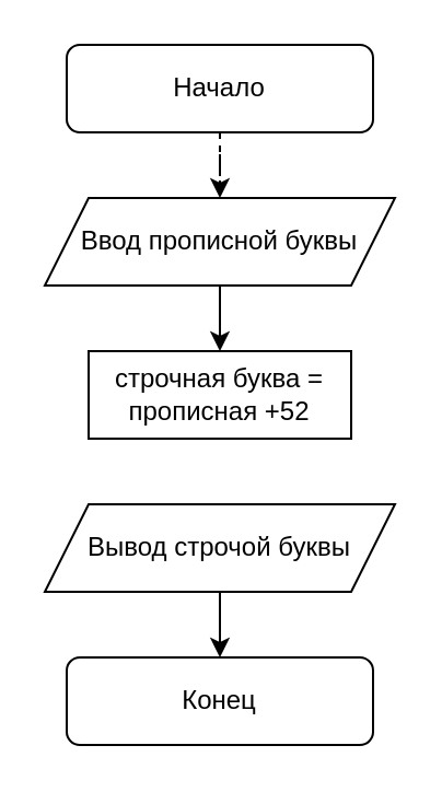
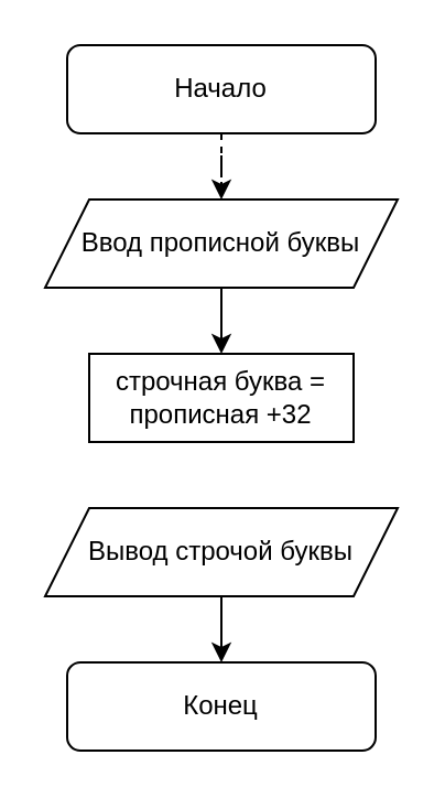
  <mxCell id="0" />
  <mxCell id="1" parent="0" />
  <mxCell id="2" value="" style="edgeStyle=orthogonalEdgeStyle;rounded=0;orthogonalLoop=1;jettySize=auto;html=1;entryX=0.5;entryY=0;entryDx=0;entryDy=0;dashed=1;" edge="1" parent="1" source="3" target="5"><mxGeometry relative="1" as="geometry"><mxPoint x="100" y="130" as="targetPoint" /></mxGeometry></mxCell>
  <mxCell id="3" value="Начало" style="rounded=1;whiteSpace=wrap;html=1;" vertex="1" parent="1"><mxGeometry x="30" y="20" width="140" height="40" as="geometry" /></mxCell>
  <mxCell id="4" value="" style="edgeStyle=orthogonalEdgeStyle;rounded=0;orthogonalLoop=1;jettySize=auto;html=1;" edge="1" parent="1" source="5" target="6"><mxGeometry relative="1" as="geometry" /></mxCell>
  <mxCell id="5" value="Ввод прописной буквы" style="shape=parallelogram;perimeter=parallelogramPerimeter;whiteSpace=wrap;html=1;fixedSize=1;" vertex="1" parent="1"><mxGeometry x="20" y="90" width="160" height="40" as="geometry" /></mxCell>
- <mxCell id="6" value="строчная буква = прописная +52" style="whiteSpace=wrap;html=1;" vertex="1" parent="1"><mxGeometry x="40" y="160" width="120" height="40" as="geometry" /></mxCell>
+ <mxCell id="6" value="строчная буква = прописная +32" style="whiteSpace=wrap;html=1;" vertex="1" parent="1"><mxGeometry x="40" y="160" width="120" height="40" as="geometry" /></mxCell>
  <mxCell id="7" value="" style="edgeStyle=orthogonalEdgeStyle;rounded=0;orthogonalLoop=1;jettySize=auto;html=1;" edge="1" parent="1" source="8" target="9"><mxGeometry relative="1" as="geometry" /></mxCell>
  <mxCell id="8" value="Вывод строчой буквы" style="shape=parallelogram;perimeter=parallelogramPerimeter;whiteSpace=wrap;html=1;fixedSize=1;" vertex="1" parent="1"><mxGeometry x="20" y="230" width="160" height="40" as="geometry" /></mxCell>
  <mxCell id="9" value="Конец" style="rounded=1;whiteSpace=wrap;html=1;" vertex="1" parent="1"><mxGeometry x="30" y="300" width="140" height="40" as="geometry" /></mxCell>
